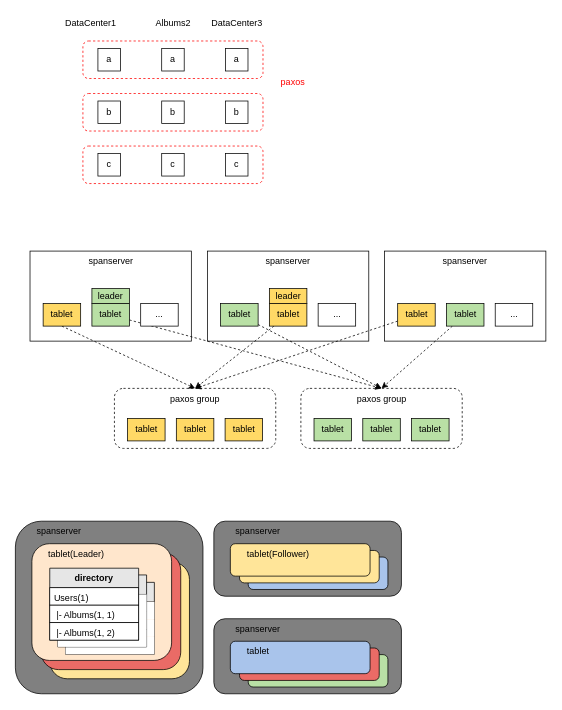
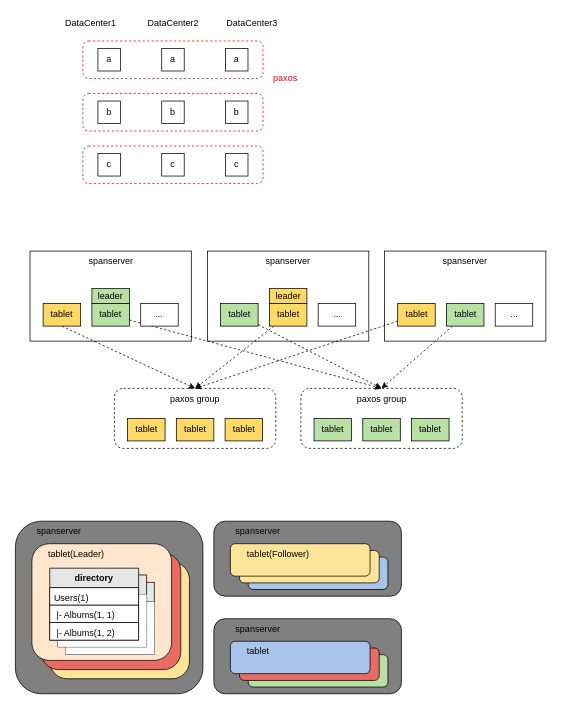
  <mxCell id="0" />
  <mxCell id="1" parent="0" />
  <mxCell id="2" value="c" style="rounded=0;whiteSpace=wrap;html=1;" vertex="1" parent="1"><mxGeometry x="130" y="204" width="30" height="30" as="geometry" /></mxCell>
  <mxCell id="3" value="c" style="rounded=0;whiteSpace=wrap;html=1;" vertex="1" parent="1"><mxGeometry x="215" y="204" width="30" height="30" as="geometry" /></mxCell>
  <mxCell id="4" value="c" style="rounded=0;whiteSpace=wrap;html=1;" vertex="1" parent="1"><mxGeometry x="300" y="204" width="30" height="30" as="geometry" /></mxCell>
  <mxCell id="5" value="" style="rounded=1;whiteSpace=wrap;html=1;dashed=1;fillColor=none;strokeColor=#FF0000;" vertex="1" parent="1"><mxGeometry x="110" y="194" width="240" height="50" as="geometry" /></mxCell>
  <mxCell id="6" value="" style="group" vertex="1" connectable="0" parent="1"><mxGeometry x="110" y="124" width="240" height="50" as="geometry" /></mxCell>
  <mxCell id="7" value="b" style="rounded=0;whiteSpace=wrap;html=1;" vertex="1" parent="6"><mxGeometry x="20" y="10" width="30" height="30" as="geometry" /></mxCell>
  <mxCell id="8" value="b" style="rounded=0;whiteSpace=wrap;html=1;" vertex="1" parent="6"><mxGeometry x="105" y="10" width="30" height="30" as="geometry" /></mxCell>
  <mxCell id="9" value="b" style="rounded=0;whiteSpace=wrap;html=1;" vertex="1" parent="6"><mxGeometry x="190" y="10" width="30" height="30" as="geometry" /></mxCell>
  <mxCell id="10" value="" style="rounded=1;whiteSpace=wrap;html=1;dashed=1;fillColor=none;strokeColor=#FF0000;" vertex="1" parent="6"><mxGeometry width="240" height="50" as="geometry" /></mxCell>
- <mxCell id="11" value="paxos" style="text;html=1;strokeColor=none;fillColor=none;align=center;verticalAlign=middle;whiteSpace=wrap;rounded=0;dashed=1;fontColor=#FF0000;" vertex="1" parent="1"><mxGeometry x="370" y="99" width="40" height="20" as="geometry" /></mxCell>
+ <mxCell id="11" value="paxos" style="text;html=1;strokeColor=none;fillColor=none;align=center;verticalAlign=middle;whiteSpace=wrap;rounded=0;dashed=1;fontColor=#FF0000;" vertex="1" parent="1"><mxGeometry x="360" y="94" width="40" height="20" as="geometry" /></mxCell>
  <mxCell id="12" value="" style="group" vertex="1" connectable="0" parent="1"><mxGeometry x="110" y="54" width="240" height="50" as="geometry" /></mxCell>
  <mxCell id="13" value="a" style="rounded=0;whiteSpace=wrap;html=1;" vertex="1" parent="12"><mxGeometry x="20" y="10" width="30" height="30" as="geometry" /></mxCell>
  <mxCell id="14" value="a" style="rounded=0;whiteSpace=wrap;html=1;" vertex="1" parent="12"><mxGeometry x="105" y="10" width="30" height="30" as="geometry" /></mxCell>
  <mxCell id="15" value="a" style="rounded=0;whiteSpace=wrap;html=1;" vertex="1" parent="12"><mxGeometry x="190" y="10" width="30" height="30" as="geometry" /></mxCell>
  <mxCell id="16" value="" style="rounded=1;whiteSpace=wrap;html=1;dashed=1;fillColor=none;strokeColor=#FF0000;" vertex="1" parent="12"><mxGeometry width="240" height="50" as="geometry" /></mxCell>
  <mxCell id="17" value="&lt;font color=&quot;#000000&quot;&gt;DataCenter1&lt;/font&gt;" style="text;html=1;strokeColor=none;fillColor=none;align=center;verticalAlign=middle;whiteSpace=wrap;rounded=0;dashed=1;fontColor=#FF0000;" vertex="1" parent="1"><mxGeometry x="77.5" y="20" width="85" height="20" as="geometry" /></mxCell>
- <mxCell id="18" value="&lt;font color=&quot;#000000&quot;&gt;Albums2&lt;/font&gt;" style="text;html=1;strokeColor=none;fillColor=none;align=center;verticalAlign=middle;whiteSpace=wrap;rounded=0;dashed=1;fontColor=#FF0000;" vertex="1" parent="1"><mxGeometry x="187.5" y="20" width="85" height="20" as="geometry" /></mxCell>
- <mxCell id="19" value="&lt;font color=&quot;#000000&quot;&gt;DataCenter3&lt;/font&gt;" style="text;html=1;strokeColor=none;fillColor=none;align=center;verticalAlign=middle;whiteSpace=wrap;rounded=0;dashed=1;fontColor=#FF0000;" vertex="1" parent="1"><mxGeometry x="272.5" y="20" width="85" height="20" as="geometry" /></mxCell>
+ <mxCell id="18" value="&lt;font color=&quot;#000000&quot;&gt;DataCenter2&lt;/font&gt;" style="text;html=1;strokeColor=none;fillColor=none;align=center;verticalAlign=middle;whiteSpace=wrap;rounded=0;dashed=1;fontColor=#FF0000;" vertex="1" parent="1"><mxGeometry x="187.5" y="20" width="85" height="20" as="geometry" /></mxCell>
+ <mxCell id="19" value="&lt;font color=&quot;#000000&quot;&gt;DataCenter3&lt;/font&gt;" style="text;html=1;strokeColor=none;fillColor=none;align=center;verticalAlign=middle;whiteSpace=wrap;rounded=0;dashed=1;fontColor=#FF0000;" vertex="1" parent="1"><mxGeometry x="292.5" y="20" width="85" height="20" as="geometry" /></mxCell>
  <mxCell id="20" style="rounded=0;orthogonalLoop=1;jettySize=auto;html=1;entryX=0.5;entryY=0;entryDx=0;entryDy=0;dashed=1;fontColor=#FF0000;" edge="1" parent="1" source="21" target="45"><mxGeometry relative="1" as="geometry" /></mxCell>
  <mxCell id="21" value="tablet" style="rounded=0;whiteSpace=wrap;html=1;fillColor=#B9E0A5;" vertex="1" parent="1"><mxGeometry x="594.5" y="404" width="50" height="30" as="geometry" /></mxCell>
  <mxCell id="22" value="..." style="rounded=0;whiteSpace=wrap;html=1;" vertex="1" parent="1"><mxGeometry x="659.5" y="404" width="50" height="30" as="geometry" /></mxCell>
  <mxCell id="23" value="spanserver" style="rounded=0;whiteSpace=wrap;html=1;verticalAlign=top;fillColor=none;" vertex="1" parent="1"><mxGeometry x="512" y="334" width="215" height="120" as="geometry" /></mxCell>
  <mxCell id="24" style="rounded=0;orthogonalLoop=1;jettySize=auto;html=1;entryX=0.5;entryY=0;entryDx=0;entryDy=0;dashed=1;strokeColor=#000000;fontColor=#FF0000;" edge="1" parent="1" source="25" target="39"><mxGeometry relative="1" as="geometry" /></mxCell>
  <mxCell id="25" value="tablet" style="rounded=0;whiteSpace=wrap;html=1;fillColor=#FFD966;" vertex="1" parent="1"><mxGeometry x="529.5" y="404" width="50" height="30" as="geometry" /></mxCell>
  <mxCell id="26" style="rounded=0;orthogonalLoop=1;jettySize=auto;html=1;entryX=0.5;entryY=0;entryDx=0;entryDy=0;dashed=1;fontColor=#FF0000;" edge="1" parent="1" source="27" target="39"><mxGeometry relative="1" as="geometry" /></mxCell>
  <mxCell id="27" value="tablet" style="rounded=0;whiteSpace=wrap;html=1;fillColor=#FFD966;" vertex="1" parent="1"><mxGeometry x="358.5" y="404" width="50" height="30" as="geometry" /></mxCell>
  <mxCell id="28" value="..." style="rounded=0;whiteSpace=wrap;html=1;fillColor=#FFFFFF;" vertex="1" parent="1"><mxGeometry x="423.5" y="404" width="50" height="30" as="geometry" /></mxCell>
  <mxCell id="29" value="spanserver" style="rounded=0;whiteSpace=wrap;html=1;verticalAlign=top;fillColor=none;" vertex="1" parent="1"><mxGeometry x="276" y="334" width="215" height="120" as="geometry" /></mxCell>
  <mxCell id="30" style="rounded=0;orthogonalLoop=1;jettySize=auto;html=1;entryX=0.5;entryY=0;entryDx=0;entryDy=0;dashed=1;fontColor=#FF0000;" edge="1" parent="1" source="31" target="45"><mxGeometry relative="1" as="geometry" /></mxCell>
  <mxCell id="31" value="tablet" style="rounded=0;whiteSpace=wrap;html=1;fillColor=#B9E0A5;" vertex="1" parent="1"><mxGeometry x="293.5" y="404" width="50" height="30" as="geometry" /></mxCell>
  <mxCell id="32" style="edgeStyle=none;rounded=0;orthogonalLoop=1;jettySize=auto;html=1;entryX=0.5;entryY=0;entryDx=0;entryDy=0;dashed=1;strokeColor=#000000;fontColor=#FF0000;" edge="1" parent="1" source="33" target="45"><mxGeometry relative="1" as="geometry" /></mxCell>
  <mxCell id="33" value="tablet" style="rounded=0;whiteSpace=wrap;html=1;fillColor=#B9E0A5;" vertex="1" parent="1"><mxGeometry x="122" y="404" width="50" height="30" as="geometry" /></mxCell>
  <mxCell id="34" value="..." style="rounded=0;whiteSpace=wrap;html=1;" vertex="1" parent="1"><mxGeometry x="187" y="404" width="50" height="30" as="geometry" /></mxCell>
  <mxCell id="35" value="spanserver" style="rounded=0;whiteSpace=wrap;html=1;verticalAlign=top;fillColor=none;" vertex="1" parent="1"><mxGeometry x="39.5" y="334" width="215" height="120" as="geometry" /></mxCell>
  <mxCell id="36" style="rounded=0;orthogonalLoop=1;jettySize=auto;html=1;exitX=0.5;exitY=1;exitDx=0;exitDy=0;entryX=0.5;entryY=0;entryDx=0;entryDy=0;fontColor=#FF0000;dashed=1;" edge="1" parent="1" source="37" target="39"><mxGeometry relative="1" as="geometry" /></mxCell>
  <mxCell id="37" value="tablet" style="rounded=0;whiteSpace=wrap;html=1;fillColor=#FFD966;" vertex="1" parent="1"><mxGeometry x="57" y="404" width="50" height="30" as="geometry" /></mxCell>
  <mxCell id="38" value="" style="group" vertex="1" connectable="0" parent="1"><mxGeometry x="152" y="517" width="215" height="80" as="geometry" /></mxCell>
  <mxCell id="39" value="paxos group" style="rounded=1;whiteSpace=wrap;html=1;verticalAlign=top;fillColor=none;dashed=1;" vertex="1" parent="38"><mxGeometry width="215" height="80" as="geometry" /></mxCell>
  <mxCell id="40" value="" style="group" vertex="1" connectable="0" parent="38"><mxGeometry x="17.5" y="40" width="180" height="30" as="geometry" /></mxCell>
  <mxCell id="41" value="tablet" style="rounded=0;whiteSpace=wrap;html=1;fillColor=#FFD966;" vertex="1" parent="40"><mxGeometry x="65" width="50" height="30" as="geometry" /></mxCell>
  <mxCell id="42" value="tablet" style="rounded=0;whiteSpace=wrap;html=1;fillColor=#FFD966;" vertex="1" parent="40"><mxGeometry x="130" width="50" height="30" as="geometry" /></mxCell>
  <mxCell id="43" value="tablet" style="rounded=0;whiteSpace=wrap;html=1;fillColor=#FFD966;" vertex="1" parent="40"><mxGeometry width="50" height="30" as="geometry" /></mxCell>
  <mxCell id="44" value="" style="group" vertex="1" connectable="0" parent="1"><mxGeometry x="400.5" y="517" width="215" height="80" as="geometry" /></mxCell>
  <mxCell id="45" value="paxos group" style="rounded=1;whiteSpace=wrap;html=1;verticalAlign=top;fillColor=none;dashed=1;" vertex="1" parent="44"><mxGeometry width="215" height="80" as="geometry" /></mxCell>
  <mxCell id="46" value="" style="group" vertex="1" connectable="0" parent="44"><mxGeometry x="17.5" y="40" width="180" height="30" as="geometry" /></mxCell>
  <mxCell id="47" value="tablet" style="rounded=0;whiteSpace=wrap;html=1;fillColor=#B9E0A5;" vertex="1" parent="46"><mxGeometry x="65" width="50" height="30" as="geometry" /></mxCell>
  <mxCell id="48" value="tablet" style="rounded=0;whiteSpace=wrap;html=1;fillColor=#B9E0A5;" vertex="1" parent="46"><mxGeometry x="130" width="50" height="30" as="geometry" /></mxCell>
  <mxCell id="49" value="tablet" style="rounded=0;whiteSpace=wrap;html=1;fillColor=#B9E0A5;" vertex="1" parent="46"><mxGeometry width="50" height="30" as="geometry" /></mxCell>
  <mxCell id="50" value="leader" style="rounded=0;whiteSpace=wrap;html=1;fillColor=#FFD966;" vertex="1" parent="1"><mxGeometry x="358.5" y="384" width="50" height="20" as="geometry" /></mxCell>
  <mxCell id="51" value="leader" style="rounded=0;whiteSpace=wrap;html=1;fillColor=#B9E0A5;" vertex="1" parent="1"><mxGeometry x="122" y="384" width="50" height="20" as="geometry" /></mxCell>
  <mxCell id="52" value="&amp;nbsp; &amp;nbsp; &amp;nbsp; &amp;nbsp; spanserver" style="rounded=1;whiteSpace=wrap;html=1;verticalAlign=top;glass=0;align=left;fillColor=#808080;" vertex="1" parent="1"><mxGeometry x="20" y="694" width="250" height="230" as="geometry" /></mxCell>
  <mxCell id="53" value="" style="group" vertex="1" connectable="0" parent="1"><mxGeometry x="42" y="724" width="210" height="180" as="geometry" /></mxCell>
  <mxCell id="54" value="" style="group" vertex="1" connectable="0" parent="53"><mxGeometry width="210" height="180" as="geometry" /></mxCell>
  <mxCell id="55" value="" style="rounded=1;whiteSpace=wrap;html=1;verticalAlign=top;glass=0;fillColor=#FFE599;" vertex="1" parent="54"><mxGeometry x="23.815" y="24.444" width="186.185" height="155.556" as="geometry" /></mxCell>
  <mxCell id="56" value="" style="rounded=1;whiteSpace=wrap;html=1;verticalAlign=top;glass=0;fillColor=#EA6B66;" vertex="1" parent="54"><mxGeometry x="12.199" y="12.222" width="186.185" height="155.556" as="geometry" /></mxCell>
  <mxCell id="57" value="&amp;nbsp; &amp;nbsp; &amp;nbsp; tablet(Leader)" style="rounded=1;whiteSpace=wrap;html=1;verticalAlign=top;glass=0;fillColor=#ffe6cc;align=left;" vertex="1" parent="54"><mxGeometry width="186.185" height="155.556" as="geometry" /></mxCell>
  <mxCell id="58" value="" style="group;" vertex="1" connectable="0" parent="54"><mxGeometry x="23.815" y="32.64" width="139.419" height="114.716" as="geometry" /></mxCell>
  <mxCell id="59" value="" style="swimlane;fontStyle=1;align=center;verticalAlign=top;childLayout=stackLayout;horizontal=1;startSize=26;horizontalStack=0;resizeParent=1;resizeParentMax=0;resizeLast=0;collapsible=1;marginBottom=0;rounded=0;glass=0;strokeColor=#000000;fillColor=#E6E6E6;" vertex="1" parent="58"><mxGeometry x="20.972" y="18.866" width="118.447" height="95.851" as="geometry" /></mxCell>
  <mxCell id="60" value="" style="text;strokeColor=none;align=left;verticalAlign=top;spacingLeft=4;spacingRight=4;overflow=hidden;rotatable=0;points=[[0,0.5],[1,0.5]];portConstraint=eastwest;fillColor=#ffffff;" vertex="1" parent="59"><mxGeometry y="26" width="118.447" height="23.284" as="geometry" /></mxCell>
  <mxCell id="61" value="" style="text;strokeColor=none;align=left;verticalAlign=top;spacingLeft=4;spacingRight=4;overflow=hidden;rotatable=0;points=[[0,0.5],[1,0.5]];portConstraint=eastwest;fillColor=#ffffff;" vertex="1" parent="59"><mxGeometry y="49.284" width="118.447" height="23.284" as="geometry" /></mxCell>
  <mxCell id="62" value="" style="text;strokeColor=none;align=left;verticalAlign=top;spacingLeft=4;spacingRight=4;overflow=hidden;rotatable=0;points=[[0,0.5],[1,0.5]];portConstraint=eastwest;fillColor=#ffffff;" vertex="1" parent="59"><mxGeometry y="72.567" width="118.447" height="23.284" as="geometry" /></mxCell>
  <mxCell id="63" value="" style="swimlane;fontStyle=1;align=center;verticalAlign=top;childLayout=stackLayout;horizontal=1;startSize=26;horizontalStack=0;resizeParent=1;resizeParentMax=0;resizeLast=0;collapsible=1;marginBottom=0;rounded=0;glass=0;strokeColor=#000000;fillColor=#E6E6E6;" vertex="1" parent="58"><mxGeometry x="10.608" y="9" width="118.447" height="95.851" as="geometry" /></mxCell>
  <mxCell id="64" value="" style="text;strokeColor=none;align=left;verticalAlign=top;spacingLeft=4;spacingRight=4;overflow=hidden;rotatable=0;points=[[0,0.5],[1,0.5]];portConstraint=eastwest;fillColor=#ffffff;" vertex="1" parent="63"><mxGeometry y="26" width="118.447" height="23.284" as="geometry" /></mxCell>
  <mxCell id="65" value="" style="text;strokeColor=none;align=left;verticalAlign=top;spacingLeft=4;spacingRight=4;overflow=hidden;rotatable=0;points=[[0,0.5],[1,0.5]];portConstraint=eastwest;fillColor=#ffffff;" vertex="1" parent="63"><mxGeometry y="49.284" width="118.447" height="23.284" as="geometry" /></mxCell>
  <mxCell id="66" value="" style="text;strokeColor=none;align=left;verticalAlign=top;spacingLeft=4;spacingRight=4;overflow=hidden;rotatable=0;points=[[0,0.5],[1,0.5]];portConstraint=eastwest;fillColor=#ffffff;" vertex="1" parent="63"><mxGeometry y="72.567" width="118.447" height="23.284" as="geometry" /></mxCell>
  <mxCell id="67" value="directory" style="swimlane;fontStyle=1;align=center;verticalAlign=top;childLayout=stackLayout;horizontal=1;startSize=26;horizontalStack=0;resizeParent=1;resizeParentMax=0;resizeLast=0;collapsible=1;marginBottom=0;rounded=0;glass=0;fillColor=#E6E6E6;strokeWidth=1;" vertex="1" parent="58"><mxGeometry width="118.447" height="95.851" as="geometry" /></mxCell>
  <mxCell id="68" value="Users(1)" style="text;align=left;verticalAlign=top;spacingLeft=4;spacingRight=4;overflow=hidden;rotatable=0;points=[[0,0.5],[1,0.5]];portConstraint=eastwest;fillColor=#ffffff;strokeColor=#000000;" vertex="1" parent="67"><mxGeometry y="26" width="118.447" height="23.284" as="geometry" /></mxCell>
  <mxCell id="69" value=" |- Albums(1, 1)" style="text;align=left;verticalAlign=top;spacingLeft=4;spacingRight=4;overflow=hidden;rotatable=0;points=[[0,0.5],[1,0.5]];portConstraint=eastwest;fillColor=#ffffff;strokeColor=#000000;" vertex="1" parent="67"><mxGeometry y="49.284" width="118.447" height="23.284" as="geometry" /></mxCell>
  <mxCell id="70" value=" |- Albums(1, 2)" style="text;align=left;verticalAlign=top;spacingLeft=4;spacingRight=4;overflow=hidden;rotatable=0;points=[[0,0.5],[1,0.5]];portConstraint=eastwest;fillColor=#ffffff;strokeColor=#000000;" vertex="1" parent="67"><mxGeometry y="72.567" width="118.447" height="23.284" as="geometry" /></mxCell>
  <mxCell id="71" value="" style="group" vertex="1" connectable="0" parent="1"><mxGeometry x="284.5" y="694" width="250" height="100" as="geometry" /></mxCell>
  <mxCell id="72" value="" style="group" vertex="1" connectable="0" parent="71"><mxGeometry width="250" height="100" as="geometry" /></mxCell>
  <mxCell id="73" value="&amp;nbsp; &amp;nbsp; &amp;nbsp; &amp;nbsp; spanserver" style="rounded=1;whiteSpace=wrap;html=1;verticalAlign=top;glass=0;align=left;fillColor=#808080;" vertex="1" parent="72"><mxGeometry width="250" height="100" as="geometry" /></mxCell>
  <mxCell id="74" value="" style="rounded=1;whiteSpace=wrap;html=1;verticalAlign=top;glass=0;fillColor=#A9C4EB;" vertex="1" parent="72"><mxGeometry x="45.815" y="47.79" width="186.185" height="43.21" as="geometry" /></mxCell>
  <mxCell id="75" value="" style="rounded=1;whiteSpace=wrap;html=1;verticalAlign=top;glass=0;fillColor=#FFE599;" vertex="1" parent="72"><mxGeometry x="34.199" y="39" width="186.185" height="43.21" as="geometry" /></mxCell>
  <mxCell id="76" value="&amp;nbsp; &amp;nbsp; &amp;nbsp; tablet(Follower)" style="rounded=1;whiteSpace=wrap;html=1;verticalAlign=top;glass=0;align=left;fillColor=#ffe599;" vertex="1" parent="72"><mxGeometry x="22" y="30" width="186.185" height="43.21" as="geometry" /></mxCell>
  <mxCell id="77" value="" style="group" vertex="1" connectable="0" parent="1"><mxGeometry x="284.5" y="824" width="250" height="100" as="geometry" /></mxCell>
  <mxCell id="78" value="" style="group" vertex="1" connectable="0" parent="77"><mxGeometry width="250" height="100" as="geometry" /></mxCell>
  <mxCell id="79" value="&amp;nbsp; &amp;nbsp; &amp;nbsp; &amp;nbsp; spanserver" style="rounded=1;whiteSpace=wrap;html=1;verticalAlign=top;glass=0;align=left;fillColor=#808080;" vertex="1" parent="78"><mxGeometry width="250" height="100" as="geometry" /></mxCell>
  <mxCell id="80" value="" style="rounded=1;whiteSpace=wrap;html=1;verticalAlign=top;glass=0;fillColor=#B9E0A5;" vertex="1" parent="78"><mxGeometry x="45.815" y="47.79" width="186.185" height="43.21" as="geometry" /></mxCell>
  <mxCell id="81" value="" style="rounded=1;whiteSpace=wrap;html=1;verticalAlign=top;glass=0;fillColor=#EA6B66;" vertex="1" parent="78"><mxGeometry x="34.199" y="39" width="186.185" height="43.21" as="geometry" /></mxCell>
  <mxCell id="82" value="&amp;nbsp; &amp;nbsp; &amp;nbsp; tablet" style="rounded=1;whiteSpace=wrap;html=1;verticalAlign=top;glass=0;align=left;fillColor=#A9C4EB;" vertex="1" parent="78"><mxGeometry x="22" y="30" width="186.185" height="43.21" as="geometry" /></mxCell>
